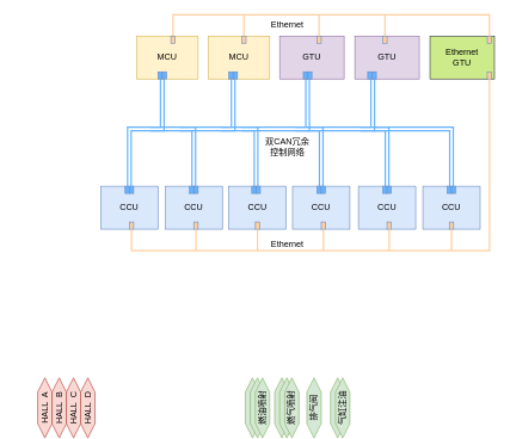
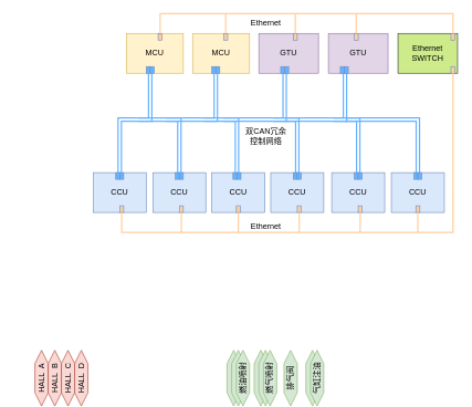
  <mxCell id="0" />
  <mxCell id="1" parent="0" />
  <mxCell id="2" value="" style="shape=hexagon;perimeter=hexagonPerimeter2;whiteSpace=wrap;html=1;fixedSize=1;rotation=-90;fillColor=#d5e8d4;strokeColor=#82b366;" vertex="1" parent="1"><mxGeometry x="310" y="560" width="84" height="20" as="geometry" /></mxCell>
  <mxCell id="3" value="CCU" style="rounded=0;whiteSpace=wrap;html=1;fillColor=#dae8fc;strokeColor=#6c8ebf;" parent="1" vertex="1"><mxGeometry x="140" y="260" width="80" height="60" as="geometry" /></mxCell>
  <mxCell id="4" value="" style="shape=hexagon;perimeter=hexagonPerimeter2;whiteSpace=wrap;html=1;fixedSize=1;rotation=-90;fillColor=#d5e8d4;strokeColor=#82b366;" vertex="1" parent="1"><mxGeometry x="317" y="560" width="84" height="20" as="geometry" /></mxCell>
  <mxCell id="5" value="燃油喷射" style="shape=hexagon;perimeter=hexagonPerimeter2;whiteSpace=wrap;html=1;fixedSize=1;rotation=-90;fillColor=#d5e8d4;strokeColor=#82b366;" vertex="1" parent="1"><mxGeometry x="324" y="560" width="84" height="20" as="geometry" /></mxCell>
  <mxCell id="6" value="" style="shape=hexagon;perimeter=hexagonPerimeter2;whiteSpace=wrap;html=1;fixedSize=1;rotation=-90;fillColor=#d5e8d4;strokeColor=#82b366;" vertex="1" parent="1"><mxGeometry x="351" y="560" width="84" height="20" as="geometry" /></mxCell>
  <mxCell id="7" value="" style="shape=hexagon;perimeter=hexagonPerimeter2;whiteSpace=wrap;html=1;fixedSize=1;rotation=-90;fillColor=#d5e8d4;strokeColor=#82b366;" vertex="1" parent="1"><mxGeometry x="358" y="560" width="84" height="20" as="geometry" /></mxCell>
  <mxCell id="8" value="燃气喷射" style="shape=hexagon;perimeter=hexagonPerimeter2;whiteSpace=wrap;html=1;fixedSize=1;rotation=-90;fillColor=#d5e8d4;strokeColor=#82b366;" vertex="1" parent="1"><mxGeometry x="365" y="560" width="84" height="20" as="geometry" /></mxCell>
  <mxCell id="9" value="排气阀" style="shape=hexagon;perimeter=hexagonPerimeter2;whiteSpace=wrap;html=1;fixedSize=1;rotation=-90;fillColor=#d5e8d4;strokeColor=#82b366;" vertex="1" parent="1"><mxGeometry x="396" y="560" width="84" height="20" as="geometry" /></mxCell>
  <mxCell id="10" value="" style="shape=hexagon;perimeter=hexagonPerimeter2;whiteSpace=wrap;html=1;fixedSize=1;rotation=-90;fillColor=#d5e8d4;strokeColor=#82b366;" vertex="1" parent="1"><mxGeometry x="429" y="560" width="84" height="20" as="geometry" /></mxCell>
  <mxCell id="11" value="MCU" style="rounded=0;whiteSpace=wrap;html=1;fillColor=#fff2cc;strokeColor=#d6b656;" vertex="1" parent="1"><mxGeometry x="190" y="50" width="86" height="60" as="geometry" /></mxCell>
  <mxCell id="12" value="GTU" style="rounded=0;whiteSpace=wrap;html=1;fillColor=#e1d5e7;strokeColor=#9673a6;" vertex="1" parent="1"><mxGeometry x="390" y="50" width="90" height="60" as="geometry" /></mxCell>
  <mxCell id="13" value="" style="shape=link;html=1;rounded=0;edgeStyle=orthogonalEdgeStyle;entryX=0.5;entryY=0;entryDx=0;entryDy=0;strokeWidth=2;strokeColor=#66B2FF;" edge="1" parent="1" source="3"><mxGeometry width="100" relative="1" as="geometry"><mxPoint x="0" y="260" as="sourcePoint" /><mxPoint x="630" y="260" as="targetPoint" /><Array as="points"><mxPoint x="180" y="180" /><mxPoint x="630" y="180" /></Array></mxGeometry></mxCell>
  <mxCell id="14" value="" style="shape=link;html=1;rounded=0;edgeStyle=orthogonalEdgeStyle;exitX=0.5;exitY=1;exitDx=0;exitDy=0;strokeWidth=2;strokeColor=#66B2FF;" edge="1" parent="1"><mxGeometry width="100" relative="1" as="geometry"><mxPoint x="225.99" y="110" as="sourcePoint" /><mxPoint x="208.99" y="180" as="targetPoint" /><Array as="points"><mxPoint x="225.99" y="180" /></Array></mxGeometry></mxCell>
  <mxCell id="15" value="" style="shape=link;html=1;rounded=0;edgeStyle=orthogonalEdgeStyle;strokeWidth=2;strokeColor=#66B2FF;" edge="1" parent="1"><mxGeometry width="100" relative="1" as="geometry"><mxPoint x="270" y="260" as="sourcePoint" /><mxPoint x="250" y="180" as="targetPoint" /><Array as="points"><mxPoint x="270" y="260" /><mxPoint x="270" y="180" /></Array></mxGeometry></mxCell>
  <mxCell id="16" value="" style="shape=link;html=1;rounded=0;edgeStyle=orthogonalEdgeStyle;exitX=0.5;exitY=1;exitDx=0;exitDy=0;strokeWidth=2;strokeColor=#66B2FF;" edge="1" parent="1"><mxGeometry width="100" relative="1" as="geometry"><mxPoint x="325" y="110" as="sourcePoint" /><mxPoint x="308" y="180" as="targetPoint" /><Array as="points"><mxPoint x="325" y="180" /></Array></mxGeometry></mxCell>
  <mxCell id="17" value="" style="shape=link;html=1;rounded=0;edgeStyle=orthogonalEdgeStyle;strokeWidth=2;strokeColor=#66B2FF;" edge="1" parent="1"><mxGeometry width="100" relative="1" as="geometry"><mxPoint x="356.97" y="260" as="sourcePoint" /><mxPoint x="336.97" y="180" as="targetPoint" /><Array as="points"><mxPoint x="356.97" y="260" /><mxPoint x="356.97" y="180" /></Array></mxGeometry></mxCell>
  <mxCell id="18" value="" style="shape=link;html=1;rounded=0;edgeStyle=orthogonalEdgeStyle;strokeWidth=2;strokeColor=#66B2FF;" edge="1" parent="1"><mxGeometry width="100" relative="1" as="geometry"><mxPoint x="448" y="260" as="sourcePoint" /><mxPoint x="428" y="180" as="targetPoint" /><Array as="points"><mxPoint x="448" y="260" /><mxPoint x="448" y="180" /></Array></mxGeometry></mxCell>
  <mxCell id="19" value="" style="shape=link;html=1;rounded=0;edgeStyle=orthogonalEdgeStyle;strokeWidth=2;strokeColor=#66B2FF;" edge="1" parent="1"><mxGeometry width="100" relative="1" as="geometry"><mxPoint x="540" y="260" as="sourcePoint" /><mxPoint x="520" y="180" as="targetPoint" /><Array as="points"><mxPoint x="540" y="260" /><mxPoint x="540" y="180" /></Array></mxGeometry></mxCell>
  <mxCell id="20" value="HALL&amp;nbsp; A" style="shape=hexagon;perimeter=hexagonPerimeter2;whiteSpace=wrap;html=1;fixedSize=1;rotation=-90;fillColor=#fad9d5;strokeColor=#ae4132;" vertex="1" parent="1"><mxGeometry x="20" y="560" width="84" height="20" as="geometry" /></mxCell>
  <mxCell id="21" value="HALL&amp;nbsp; B" style="shape=hexagon;perimeter=hexagonPerimeter2;whiteSpace=wrap;html=1;fixedSize=1;rotation=-90;fillColor=#fad9d5;strokeColor=#ae4132;" vertex="1" parent="1"><mxGeometry x="40" y="560" width="84" height="20" as="geometry" /></mxCell>
  <mxCell id="22" value="HALL&amp;nbsp; C" style="shape=hexagon;perimeter=hexagonPerimeter2;whiteSpace=wrap;html=1;fixedSize=1;rotation=-90;fillColor=#fad9d5;strokeColor=#ae4132;" vertex="1" parent="1"><mxGeometry x="60" y="560" width="84" height="20" as="geometry" /></mxCell>
  <mxCell id="23" value="HALL&amp;nbsp; D" style="shape=hexagon;perimeter=hexagonPerimeter2;whiteSpace=wrap;html=1;fixedSize=1;rotation=-90;fillColor=#fad9d5;strokeColor=#ae4132;" vertex="1" parent="1"><mxGeometry x="80" y="560" width="84" height="20" as="geometry" /></mxCell>
  <mxCell id="24" value="GTU" style="rounded=0;whiteSpace=wrap;html=1;fillColor=#e1d5e7;strokeColor=#9673a6;" vertex="1" parent="1"><mxGeometry x="495" y="50" width="90" height="60" as="geometry" /></mxCell>
  <mxCell id="25" value="气缸注油" style="shape=hexagon;perimeter=hexagonPerimeter2;whiteSpace=wrap;html=1;fixedSize=1;rotation=-90;fillColor=#d5e8d4;strokeColor=#82b366;" vertex="1" parent="1"><mxGeometry x="436" y="560" width="84" height="20" as="geometry" /></mxCell>
  <mxCell id="26" value="CCU" style="rounded=0;whiteSpace=wrap;html=1;fillColor=#dae8fc;strokeColor=#6c8ebf;" vertex="1" parent="1"><mxGeometry x="230" y="260" width="80" height="60" as="geometry" /></mxCell>
  <mxCell id="27" value="CCU" style="rounded=0;whiteSpace=wrap;html=1;fillColor=#dae8fc;strokeColor=#6c8ebf;" vertex="1" parent="1"><mxGeometry x="319" y="260" width="80" height="60" as="geometry" /></mxCell>
  <mxCell id="28" value="CCU" style="rounded=0;whiteSpace=wrap;html=1;fillColor=#dae8fc;strokeColor=#6c8ebf;" vertex="1" parent="1"><mxGeometry x="408" y="260" width="80" height="60" as="geometry" /></mxCell>
  <mxCell id="29" value="CCU" style="rounded=0;whiteSpace=wrap;html=1;fillColor=#dae8fc;strokeColor=#6c8ebf;" vertex="1" parent="1"><mxGeometry x="500" y="260" width="80" height="60" as="geometry" /></mxCell>
  <mxCell id="30" value="CCU" style="rounded=0;whiteSpace=wrap;html=1;fillColor=#dae8fc;strokeColor=#6c8ebf;" vertex="1" parent="1"><mxGeometry x="590" y="260" width="80" height="60" as="geometry" /></mxCell>
  <mxCell id="31" value="MCU" style="rounded=0;whiteSpace=wrap;html=1;fillColor=#fff2cc;strokeColor=#d6b656;" vertex="1" parent="1"><mxGeometry x="290" y="50" width="86" height="60" as="geometry" /></mxCell>
  <mxCell id="32" value="" style="shape=link;html=1;rounded=0;edgeStyle=orthogonalEdgeStyle;exitX=0.5;exitY=1;exitDx=0;exitDy=0;strokeWidth=2;strokeColor=#66B2FF;" edge="1" parent="1"><mxGeometry width="100" relative="1" as="geometry"><mxPoint x="429" y="110" as="sourcePoint" /><mxPoint x="412" y="180" as="targetPoint" /><Array as="points"><mxPoint x="429" y="180" /></Array></mxGeometry></mxCell>
  <mxCell id="33" value="" style="shape=link;html=1;rounded=0;edgeStyle=orthogonalEdgeStyle;exitX=0.5;exitY=1;exitDx=0;exitDy=0;strokeWidth=2;strokeColor=#66B2FF;" edge="1" parent="1"><mxGeometry width="100" relative="1" as="geometry"><mxPoint x="520" y="110" as="sourcePoint" /><mxPoint x="503" y="180" as="targetPoint" /><Array as="points"><mxPoint x="520" y="180" /></Array></mxGeometry></mxCell>
  <mxCell id="34" value="双CAN冗余控制网络" style="text;html=1;strokeColor=none;fillColor=none;align=center;verticalAlign=middle;whiteSpace=wrap;rounded=0;" vertex="1" parent="1"><mxGeometry x="366" y="190" width="70" height="30" as="geometry" /></mxCell>
  <mxCell id="35" value="" style="rounded=0;whiteSpace=wrap;html=1;fillColor=#66b2ff;strokeColor=#6c8ebf;gradientColor=none;" vertex="1" parent="1"><mxGeometry x="174" y="260" width="6" height="10" as="geometry" /></mxCell>
  <mxCell id="36" value="" style="rounded=0;whiteSpace=wrap;html=1;fillColor=#66b2ff;strokeColor=#6c8ebf;gradientColor=none;" vertex="1" parent="1"><mxGeometry x="180" y="260" width="6" height="10" as="geometry" /></mxCell>
  <mxCell id="37" value="" style="rounded=0;whiteSpace=wrap;html=1;fillColor=#66b2ff;strokeColor=#6c8ebf;gradientColor=none;" vertex="1" parent="1"><mxGeometry x="264" y="260" width="6" height="10" as="geometry" /></mxCell>
  <mxCell id="38" value="" style="rounded=0;whiteSpace=wrap;html=1;fillColor=#66b2ff;strokeColor=#6c8ebf;gradientColor=none;" vertex="1" parent="1"><mxGeometry x="270" y="260" width="6" height="10" as="geometry" /></mxCell>
  <mxCell id="39" value="" style="rounded=0;whiteSpace=wrap;html=1;fillColor=#66b2ff;strokeColor=#6c8ebf;gradientColor=none;" vertex="1" parent="1"><mxGeometry x="351" y="260" width="6" height="10" as="geometry" /></mxCell>
  <mxCell id="40" value="" style="rounded=0;whiteSpace=wrap;html=1;fillColor=#66b2ff;strokeColor=#6c8ebf;gradientColor=none;" vertex="1" parent="1"><mxGeometry x="357" y="260" width="6" height="10" as="geometry" /></mxCell>
  <mxCell id="41" value="" style="rounded=0;whiteSpace=wrap;html=1;fillColor=#66b2ff;strokeColor=#6c8ebf;gradientColor=none;" vertex="1" parent="1"><mxGeometry x="442" y="260" width="6" height="10" as="geometry" /></mxCell>
  <mxCell id="42" value="" style="rounded=0;whiteSpace=wrap;html=1;fillColor=#66b2ff;strokeColor=#6c8ebf;gradientColor=none;" vertex="1" parent="1"><mxGeometry x="448" y="260" width="6" height="10" as="geometry" /></mxCell>
  <mxCell id="43" value="" style="rounded=0;whiteSpace=wrap;html=1;fillColor=#66b2ff;strokeColor=#6c8ebf;gradientColor=none;" vertex="1" parent="1"><mxGeometry x="534" y="260" width="6" height="10" as="geometry" /></mxCell>
  <mxCell id="44" value="" style="rounded=0;whiteSpace=wrap;html=1;fillColor=#66b2ff;strokeColor=#6c8ebf;gradientColor=none;" vertex="1" parent="1"><mxGeometry x="540" y="260" width="6" height="10" as="geometry" /></mxCell>
  <mxCell id="45" value="" style="rounded=0;whiteSpace=wrap;html=1;fillColor=#66b2ff;strokeColor=#6c8ebf;gradientColor=none;" vertex="1" parent="1"><mxGeometry x="624" y="260" width="6" height="10" as="geometry" /></mxCell>
  <mxCell id="46" value="" style="rounded=0;whiteSpace=wrap;html=1;fillColor=#66b2ff;strokeColor=#6c8ebf;gradientColor=none;" vertex="1" parent="1"><mxGeometry x="630" y="260" width="6" height="10" as="geometry" /></mxCell>
  <mxCell id="47" value="" style="rounded=0;whiteSpace=wrap;html=1;fillColor=#66b2ff;strokeColor=#6c8ebf;gradientColor=none;" vertex="1" parent="1"><mxGeometry x="513" y="100" width="6" height="10" as="geometry" /></mxCell>
  <mxCell id="48" value="" style="rounded=0;whiteSpace=wrap;html=1;fillColor=#66b2ff;strokeColor=#6c8ebf;gradientColor=none;" vertex="1" parent="1"><mxGeometry x="519" y="100" width="6" height="10" as="geometry" /></mxCell>
  <mxCell id="49" value="" style="rounded=0;whiteSpace=wrap;html=1;fillColor=#66b2ff;strokeColor=#6c8ebf;gradientColor=none;" vertex="1" parent="1"><mxGeometry x="423" y="100" width="6" height="10" as="geometry" /></mxCell>
  <mxCell id="50" value="" style="rounded=0;whiteSpace=wrap;html=1;fillColor=#66b2ff;strokeColor=#6c8ebf;gradientColor=none;" vertex="1" parent="1"><mxGeometry x="429" y="100" width="6" height="10" as="geometry" /></mxCell>
  <mxCell id="51" value="" style="rounded=0;whiteSpace=wrap;html=1;fillColor=#66b2ff;strokeColor=#6c8ebf;gradientColor=none;" vertex="1" parent="1"><mxGeometry x="319" y="100" width="6" height="10" as="geometry" /></mxCell>
  <mxCell id="52" value="" style="rounded=0;whiteSpace=wrap;html=1;fillColor=#66b2ff;strokeColor=#6c8ebf;gradientColor=none;" vertex="1" parent="1"><mxGeometry x="325" y="100" width="6" height="10" as="geometry" /></mxCell>
  <mxCell id="53" value="" style="rounded=0;whiteSpace=wrap;html=1;fillColor=#66b2ff;strokeColor=#6c8ebf;gradientColor=none;" vertex="1" parent="1"><mxGeometry x="220" y="100" width="6" height="10" as="geometry" /></mxCell>
  <mxCell id="54" value="" style="rounded=0;whiteSpace=wrap;html=1;fillColor=#66b2ff;strokeColor=#6c8ebf;gradientColor=none;" vertex="1" parent="1"><mxGeometry x="226" y="100" width="6" height="10" as="geometry" /></mxCell>
- <mxCell id="55" value="Ethernet&lt;br&gt;GTU" style="rounded=0;whiteSpace=wrap;html=1;fillColor=#cdeb8b;strokeColor=#36393d;" vertex="1" parent="1"><mxGeometry x="600" y="50" width="90" height="60" as="geometry" /></mxCell>
+ <mxCell id="55" value="Ethernet&lt;br&gt;SWITCH" style="rounded=0;whiteSpace=wrap;html=1;fillColor=#cdeb8b;strokeColor=#36393d;" vertex="1" parent="1"><mxGeometry x="600" y="50" width="90" height="60" as="geometry" /></mxCell>
  <mxCell id="56" value="" style="rounded=0;whiteSpace=wrap;html=1;fillColor=#FFCE9F;strokeColor=#6c8ebf;gradientColor=none;" vertex="1" parent="1"><mxGeometry x="680" y="50" width="6" height="10" as="geometry" /></mxCell>
  <mxCell id="57" value="" style="rounded=0;whiteSpace=wrap;html=1;fillColor=#FFCE9F;strokeColor=#6c8ebf;gradientColor=none;" vertex="1" parent="1"><mxGeometry x="680" y="100" width="6" height="10" as="geometry" /></mxCell>
  <mxCell id="58" value="" style="rounded=0;whiteSpace=wrap;html=1;fillColor=#FFCE9F;strokeColor=#6c8ebf;gradientColor=none;" vertex="1" parent="1"><mxGeometry x="534" y="50" width="6" height="10" as="geometry" /></mxCell>
  <mxCell id="59" value="" style="rounded=0;whiteSpace=wrap;html=1;fillColor=#FFCE9F;strokeColor=#6c8ebf;gradientColor=none;" vertex="1" parent="1"><mxGeometry x="442" y="50" width="6" height="10" as="geometry" /></mxCell>
  <mxCell id="60" value="" style="rounded=0;whiteSpace=wrap;html=1;fillColor=#FFCE9F;strokeColor=#6c8ebf;gradientColor=none;" vertex="1" parent="1"><mxGeometry x="337" y="50" width="6" height="10" as="geometry" /></mxCell>
  <mxCell id="61" style="edgeStyle=orthogonalEdgeStyle;rounded=0;orthogonalLoop=1;jettySize=auto;html=1;entryX=0.5;entryY=0;entryDx=0;entryDy=0;endArrow=none;endFill=0;strokeWidth=2;strokeColor=#ffce9f;" edge="1" parent="1" source="62" target="56"><mxGeometry relative="1" as="geometry"><mxPoint x="360" y="20" as="targetPoint" /><Array as="points"><mxPoint x="241" y="20" /><mxPoint x="683" y="20" /></Array></mxGeometry></mxCell>
  <mxCell id="62" value="" style="rounded=0;whiteSpace=wrap;html=1;fillColor=#FFCE9F;strokeColor=#6c8ebf;gradientColor=none;" vertex="1" parent="1"><mxGeometry x="238" y="50" width="6" height="10" as="geometry" /></mxCell>
  <mxCell id="63" value="" style="rounded=0;whiteSpace=wrap;html=1;fillColor=#FFCE9F;strokeColor=#6c8ebf;gradientColor=none;" vertex="1" parent="1"><mxGeometry x="180" y="310" width="6" height="10" as="geometry" /></mxCell>
  <mxCell id="64" value="" style="rounded=0;whiteSpace=wrap;html=1;fillColor=#FFCE9F;strokeColor=#6c8ebf;gradientColor=none;" vertex="1" parent="1"><mxGeometry x="270" y="310" width="6" height="10" as="geometry" /></mxCell>
  <mxCell id="65" value="" style="rounded=0;whiteSpace=wrap;html=1;fillColor=#FFCE9F;strokeColor=#6c8ebf;gradientColor=none;" vertex="1" parent="1"><mxGeometry x="356" y="310" width="6" height="10" as="geometry" /></mxCell>
  <mxCell id="66" value="" style="rounded=0;whiteSpace=wrap;html=1;fillColor=#FFCE9F;strokeColor=#6c8ebf;gradientColor=none;" vertex="1" parent="1"><mxGeometry x="448" y="310" width="6" height="10" as="geometry" /></mxCell>
  <mxCell id="67" value="" style="rounded=0;whiteSpace=wrap;html=1;fillColor=#FFCE9F;strokeColor=#6c8ebf;gradientColor=none;" vertex="1" parent="1"><mxGeometry x="627" y="310" width="6" height="10" as="geometry" /></mxCell>
  <mxCell id="68" value="" style="rounded=0;whiteSpace=wrap;html=1;fillColor=#FFCE9F;strokeColor=#6c8ebf;gradientColor=none;" vertex="1" parent="1"><mxGeometry x="540" y="310" width="6" height="10" as="geometry" /></mxCell>
  <mxCell id="69" value="" style="line;strokeWidth=2;direction=south;html=1;strokeColor=#ffce9f;" vertex="1" parent="1"><mxGeometry x="335" y="20" width="10" height="30" as="geometry" /></mxCell>
  <mxCell id="70" value="" style="line;strokeWidth=2;direction=south;html=1;strokeColor=#ffce9f;" vertex="1" parent="1"><mxGeometry x="440" y="20" width="10" height="30" as="geometry" /></mxCell>
  <mxCell id="71" value="" style="line;strokeWidth=2;direction=south;html=1;strokeColor=#ffce9f;" vertex="1" parent="1"><mxGeometry x="532" y="20" width="10" height="30" as="geometry" /></mxCell>
  <mxCell id="72" style="edgeStyle=orthogonalEdgeStyle;rounded=0;orthogonalLoop=1;jettySize=auto;html=1;entryX=0.923;entryY=0.996;entryDx=0;entryDy=0;entryPerimeter=0;strokeWidth=2;endArrow=none;endFill=0;strokeColor=#ffce9f;" edge="1" parent="1" source="63" target="55"><mxGeometry relative="1" as="geometry"><Array as="points"><mxPoint x="183" y="350" /><mxPoint x="683" y="350" /></Array></mxGeometry></mxCell>
  <mxCell id="73" value="" style="line;strokeWidth=2;direction=south;html=1;strokeColor=#ffce9f;" vertex="1" parent="1"><mxGeometry x="268" y="320" width="10" height="30" as="geometry" /></mxCell>
  <mxCell id="74" value="" style="line;strokeWidth=2;direction=south;html=1;strokeColor=#ffce9f;" vertex="1" parent="1"><mxGeometry x="354" y="320" width="10" height="30" as="geometry" /></mxCell>
  <mxCell id="75" value="" style="line;strokeWidth=2;direction=south;html=1;strokeColor=#ffce9f;" vertex="1" parent="1"><mxGeometry x="446" y="320" width="10" height="30" as="geometry" /></mxCell>
  <mxCell id="76" value="" style="line;strokeWidth=2;direction=south;html=1;strokeColor=#ffce9f;" vertex="1" parent="1"><mxGeometry x="538" y="320" width="10" height="30" as="geometry" /></mxCell>
  <mxCell id="77" value="" style="line;strokeWidth=2;direction=south;html=1;strokeColor=#ffce9f;" vertex="1" parent="1"><mxGeometry x="625" y="320" width="10" height="30" as="geometry" /></mxCell>
  <mxCell id="78" value="Ethernet" style="text;html=1;strokeColor=none;fillColor=none;align=center;verticalAlign=middle;whiteSpace=wrap;rounded=0;" vertex="1" parent="1"><mxGeometry x="366" y="326" width="70" height="30" as="geometry" /></mxCell>
  <mxCell id="79" value="Ethernet" style="text;html=1;strokeColor=none;fillColor=none;align=center;verticalAlign=middle;whiteSpace=wrap;rounded=0;" vertex="1" parent="1"><mxGeometry x="366" y="20" width="70" height="30" as="geometry" /></mxCell>
